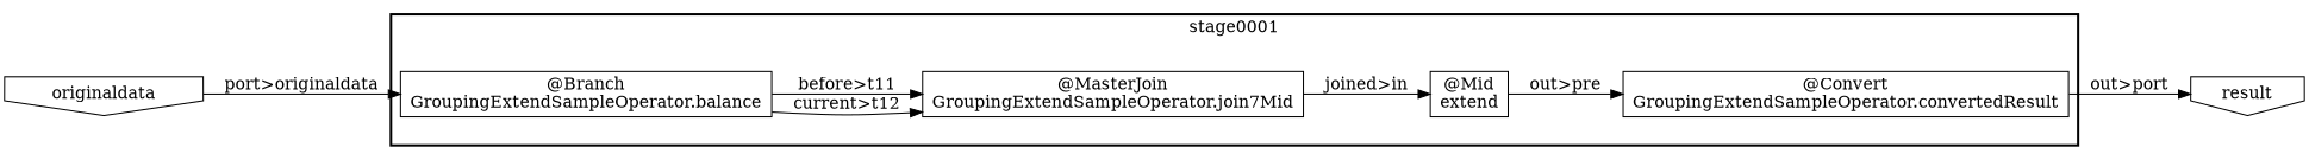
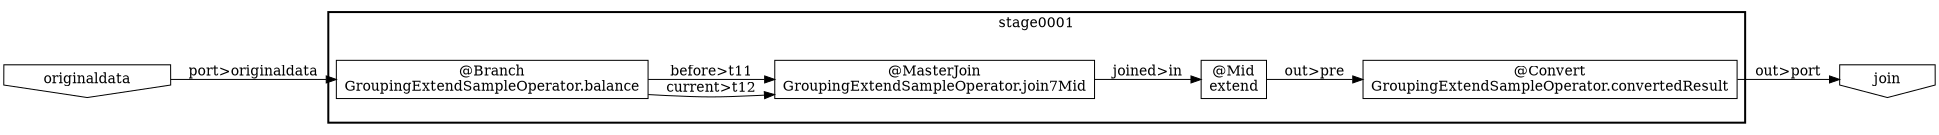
  digraph {
    rankdir=LR
    node [shape=box]
    n1 [label="@Mid\nextend"]
    n2 [label="@MasterJoin\nGroupingExtendSampleOperator.join7Mid"]
    n3 [label="@Convert\nGroupingExtendSampleOperator.convertedResult"]
    n4 [label="@Branch\nGroupingExtendSampleOperator.balance"]
-   n5 [label=result shape=invhouse]
+   n5 [label=join shape=invhouse]
    n6 [label=originaldata shape=invhouse]
    subgraph cluster_1 {
      label=stage0001
      style=bold
      n1
      n2
      n3
      n4
    }
    n1 -> n3 [label="out>pre"]
    n2 -> n1 [label="joined>in"]
    n3 -> n5 [label="out>port"]
    n4 -> n2 [label="current>t12"]
    n4 -> n2 [label="before>t11"]
    n6 -> n4 [label="port>originaldata"]
  }
